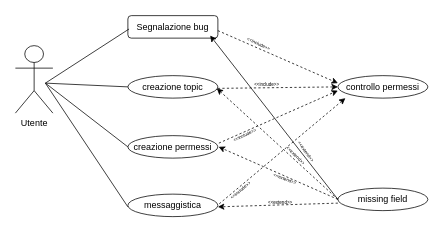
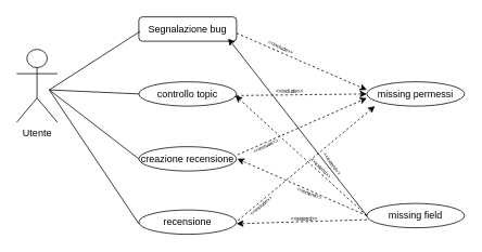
  <mxCell id="0" />
  <mxCell id="1" parent="0" />
  <mxCell id="2" value="Utente&lt;br&gt;" style="shape=umlActor;verticalLabelPosition=bottom;verticalAlign=top;html=1;outlineConnect=0;" parent="1" vertex="1"><mxGeometry x="20" y="60" width="50" height="90" as="geometry" /></mxCell>
  <mxCell id="3" value="Segnalazione bug&lt;br&gt;" style="whiteSpace=wrap;html=1;rounded=1;" parent="1" vertex="1"><mxGeometry x="170" y="20" width="120" height="30" as="geometry" /></mxCell>
- <mxCell id="4" value="creazione topic" style="ellipse;whiteSpace=wrap;html=1;" parent="1" vertex="1"><mxGeometry x="170" y="100" width="120" height="30" as="geometry" /></mxCell>
- <mxCell id="5" value="controllo permessi" style="ellipse;whiteSpace=wrap;html=1;" parent="1" vertex="1"><mxGeometry x="450" y="100" width="120" height="30" as="geometry" /></mxCell>
- <mxCell id="6" value="creazione permessi" style="ellipse;whiteSpace=wrap;html=1;" parent="1" vertex="1"><mxGeometry x="170" y="180" width="120" height="30" as="geometry" /></mxCell>
+ <mxCell id="4" value="controllo topic" style="ellipse;whiteSpace=wrap;html=1;" parent="1" vertex="1"><mxGeometry x="170" y="100" width="120" height="30" as="geometry" /></mxCell>
+ <mxCell id="5" value="missing permessi" style="ellipse;whiteSpace=wrap;html=1;" parent="1" vertex="1"><mxGeometry x="450" y="100" width="120" height="30" as="geometry" /></mxCell>
+ <mxCell id="6" value="creazione recensione" style="ellipse;whiteSpace=wrap;html=1;" parent="1" vertex="1"><mxGeometry x="170" y="180" width="120" height="30" as="geometry" /></mxCell>
  <mxCell id="7" value="&lt;font style=&quot;font-size: 6px&quot;&gt;&amp;lt;&amp;lt;include&amp;gt;&amp;gt;&lt;/font&gt;" style="text;html=1;align=center;verticalAlign=middle;resizable=0;points=[];autosize=1;rotation=25;" parent="1" vertex="1"><mxGeometry x="320" y="46" width="50" height="20" as="geometry" /></mxCell>
  <mxCell id="8" value="&lt;font style=&quot;font-size: 6px&quot;&gt;&amp;lt;&amp;lt;include&amp;gt;&amp;gt;&lt;/font&gt;" style="text;html=1;align=center;verticalAlign=middle;resizable=0;points=[];autosize=1;rotation=0;" parent="1" vertex="1"><mxGeometry x="330" y="100" width="50" height="20" as="geometry" /></mxCell>
  <mxCell id="9" value="&lt;font style=&quot;font-size: 6px&quot;&gt;&amp;lt;&amp;lt;include&amp;gt;&amp;gt;&lt;/font&gt;" style="text;html=1;align=center;verticalAlign=middle;resizable=0;points=[];autosize=1;rotation=-25;" parent="1" vertex="1"><mxGeometry x="300" y="168" width="50" height="20" as="geometry" /></mxCell>
  <mxCell id="10" value="" style="endArrow=none;html=1;entryX=0.013;entryY=0.595;entryDx=0;entryDy=0;entryPerimeter=0;" parent="1" target="3" edge="1"><mxGeometry width="50" height="50" relative="1" as="geometry"><mxPoint x="60" y="110" as="sourcePoint" /><mxPoint x="110" y="80" as="targetPoint" /></mxGeometry></mxCell>
  <mxCell id="11" value="" style="endArrow=none;html=1;entryX=0;entryY=0.5;entryDx=0;entryDy=0;" parent="1" target="4" edge="1"><mxGeometry width="50" height="50" relative="1" as="geometry"><mxPoint x="60" y="110" as="sourcePoint" /><mxPoint x="175.8" y="51.84" as="targetPoint" /></mxGeometry></mxCell>
  <mxCell id="12" value="" style="endArrow=none;html=1;entryX=0;entryY=0.5;entryDx=0;entryDy=0;" parent="1" target="6" edge="1"><mxGeometry width="50" height="50" relative="1" as="geometry"><mxPoint x="60" y="110" as="sourcePoint" /><mxPoint x="370" y="180" as="targetPoint" /></mxGeometry></mxCell>
  <mxCell id="13" value="" style="endArrow=classic;html=1;rounded=0;dashed=1;exitX=1;exitY=0.667;exitDx=0;exitDy=0;exitPerimeter=0;" parent="1" source="3" edge="1"><mxGeometry width="50" height="50" relative="1" as="geometry"><mxPoint x="310" y="130" as="sourcePoint" /><mxPoint x="450" y="110" as="targetPoint" /></mxGeometry></mxCell>
  <mxCell id="14" value="" style="endArrow=classic;html=1;rounded=0;dashed=1;exitX=1;exitY=0.667;exitDx=0;exitDy=0;exitPerimeter=0;entryX=0;entryY=0.5;entryDx=0;entryDy=0;" parent="1" target="5" edge="1"><mxGeometry width="50" height="50" relative="1" as="geometry"><mxPoint x="290" y="117" as="sourcePoint" /><mxPoint x="450" y="186.99" as="targetPoint" /></mxGeometry></mxCell>
  <mxCell id="15" value="" style="endArrow=classic;html=1;rounded=0;dashed=1;exitX=1.011;exitY=0.333;exitDx=0;exitDy=0;exitPerimeter=0;" parent="1" source="6" edge="1"><mxGeometry width="50" height="50" relative="1" as="geometry"><mxPoint x="310" y="60.01" as="sourcePoint" /><mxPoint x="450" y="120" as="targetPoint" /></mxGeometry></mxCell>
  <mxCell id="16" value="missing field" style="ellipse;whiteSpace=wrap;html=1;" parent="1" vertex="1"><mxGeometry x="450" y="250" width="120" height="30" as="geometry" /></mxCell>
  <mxCell id="17" value="" style="endArrow=classic;html=1;rounded=0;dashed=0;entryX=0.914;entryY=0.886;entryDx=0;entryDy=0;entryPerimeter=0;exitX=0;exitY=0.5;exitDx=0;exitDy=0;" parent="1" source="16" target="3" edge="1"><mxGeometry width="50" height="50" relative="1" as="geometry"><mxPoint x="467" y="265" as="sourcePoint" /><mxPoint x="460" y="130" as="targetPoint" /></mxGeometry></mxCell>
  <mxCell id="18" value="" style="endArrow=classic;html=1;rounded=0;dashed=1;entryX=0.914;entryY=0.886;entryDx=0;entryDy=0;entryPerimeter=0;exitX=0;exitY=0.5;exitDx=0;exitDy=0;" parent="1" source="16" edge="1"><mxGeometry width="50" height="50" relative="1" as="geometry"><mxPoint x="450" y="270" as="sourcePoint" /><mxPoint x="288.6" y="117" as="targetPoint" /></mxGeometry></mxCell>
  <mxCell id="19" value="" style="endArrow=classic;html=1;rounded=0;dashed=1;exitX=0;exitY=0.5;exitDx=0;exitDy=0;" parent="1" source="16" edge="1"><mxGeometry width="50" height="50" relative="1" as="geometry"><mxPoint x="450" y="280" as="sourcePoint" /><mxPoint x="291" y="195" as="targetPoint" /></mxGeometry></mxCell>
  <mxCell id="20" value="&lt;font style=&quot;font-size: 6px&quot;&gt;&amp;lt;&amp;lt;extend&amp;gt;&amp;gt;&lt;/font&gt;" style="text;html=1;align=center;verticalAlign=middle;resizable=0;points=[];autosize=1;rotation=54;" parent="1" vertex="1"><mxGeometry x="384" y="190" width="50" height="20" as="geometry" /></mxCell>
  <mxCell id="21" value="&lt;font style=&quot;font-size: 6px&quot;&gt;&amp;lt;&amp;lt;extend&amp;gt;&amp;gt;&lt;/font&gt;" style="text;html=1;align=center;verticalAlign=middle;resizable=0;points=[];autosize=1;rotation=45;" parent="1" vertex="1"><mxGeometry x="370" y="195" width="50" height="20" as="geometry" /></mxCell>
  <mxCell id="22" value="&lt;font style=&quot;font-size: 6px&quot;&gt;&amp;lt;&amp;lt;extend&amp;gt;&amp;gt;&lt;/font&gt;" style="text;html=1;align=center;verticalAlign=middle;resizable=0;points=[];autosize=1;rotation=21;" parent="1" vertex="1"><mxGeometry x="355" y="226" width="50" height="20" as="geometry" /></mxCell>
  <mxCell id="23" value="" style="endArrow=none;html=1;entryX=0;entryY=0.5;entryDx=0;entryDy=0;" edge="1" parent="1"><mxGeometry width="50" height="50" relative="1" as="geometry"><mxPoint x="60" y="110" as="sourcePoint" /><mxPoint x="170" y="275" as="targetPoint" /></mxGeometry></mxCell>
  <mxCell id="24" value="" style="endArrow=classic;html=1;rounded=0;dashed=1;exitX=1.015;exitY=0.365;exitDx=0;exitDy=0;exitPerimeter=0;" edge="1" parent="1"><mxGeometry width="50" height="50" relative="1" as="geometry"><mxPoint x="291.8" y="270.95" as="sourcePoint" /><mxPoint x="460" y="130" as="targetPoint" /></mxGeometry></mxCell>
  <mxCell id="25" value="&lt;font style=&quot;font-size: 6px&quot;&gt;&amp;lt;&amp;lt;include&amp;gt;&amp;gt;&lt;/font&gt;" style="text;html=1;align=center;verticalAlign=middle;resizable=0;points=[];autosize=1;rotation=-40;" vertex="1" parent="1"><mxGeometry x="294" y="242" width="50" height="20" as="geometry" /></mxCell>
  <mxCell id="26" value="" style="endArrow=classic;html=1;rounded=0;dashed=1;" edge="1" parent="1"><mxGeometry width="50" height="50" relative="1" as="geometry"><mxPoint x="450" y="270" as="sourcePoint" /><mxPoint x="290" y="275" as="targetPoint" /></mxGeometry></mxCell>
  <mxCell id="27" value="&lt;font style=&quot;font-size: 6px&quot;&gt;&amp;lt;&amp;lt;extend&amp;gt;&amp;gt;&lt;/font&gt;" style="text;html=1;align=center;verticalAlign=middle;resizable=0;points=[];autosize=1;rotation=0;" vertex="1" parent="1"><mxGeometry x="348" y="258" width="50" height="20" as="geometry" /></mxCell>
- <mxCell id="28" value="messaggistica" style="ellipse;whiteSpace=wrap;html=1;" vertex="1" parent="1"><mxGeometry x="170" y="258" width="120" height="30" as="geometry" /></mxCell>
+ <mxCell id="28" value="recensione" style="ellipse;whiteSpace=wrap;html=1;" vertex="1" parent="1"><mxGeometry x="170" y="258" width="120" height="30" as="geometry" /></mxCell>
